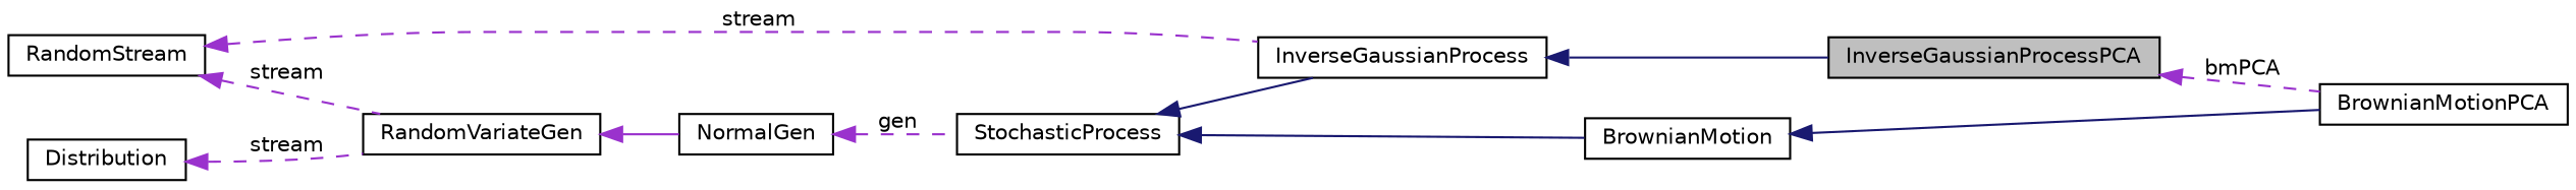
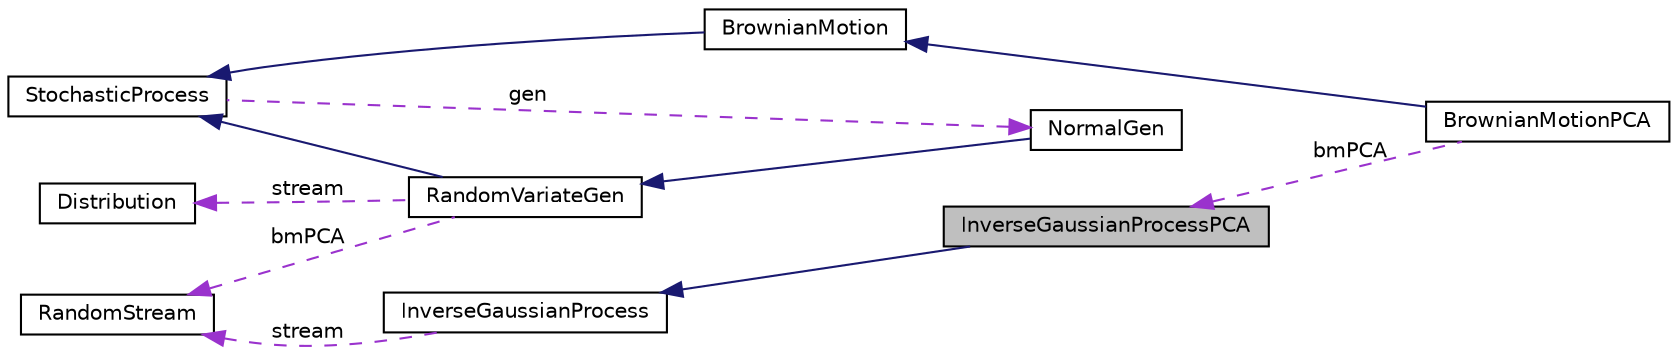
  digraph {
    rankdir=LR
    node [color=black fontname=Helvetica fontsize=10 shape=record]
    edge [color=darkorchid3 dir=back fontname=Helvetica fontsize=10 labelfontname=Helvetica labelfontsize=10 style=dashed]
    n1 [fillcolor=grey75 fontcolor=black height=0.2 label=InverseGaussianProcessPCA style=filled width=0.4]
    n2 [height=0.2 label=BrownianMotionPCA width=0.4]
    n3 [height=0.2 label=InverseGaussianProcess width=0.4]
    n4 [height=0.2 label=StochasticProcess width=0.4]
    n5 [height=0.2 label=BrownianMotion width=0.4]
    n6 [height=0.2 label=RandomStream width=0.4]
    n7 [height=0.2 label=RandomVariateGen width=0.4]
    n8 [height=0.2 label=NormalGen width=0.4]
    n9 [height=0.2 label=Distribution width=0.4]
    n1 -> n2 [label=" bmPCA"]
    n3 -> n1 [color=midnightblue style=solid]
-   n4 -> n3 [color=midnightblue style=solid]
+   n4 -> n7 [color=midnightblue style=solid]
    n4 -> n5 [color=midnightblue style=solid]
    n5 -> n2 [color=midnightblue style=solid]
    n6 -> n3 [label=" stream"]
-   n6 -> n7 [label=" stream"]
-   n7 -> n8 [style=solid]
+   n6 -> n7 [label=" bmPCA"]
+   n7 -> n8 [color=midnightblue style=solid]
    n8 -> n4 [label=" gen"]
    n9 -> n7 [label=" stream"]
  }
